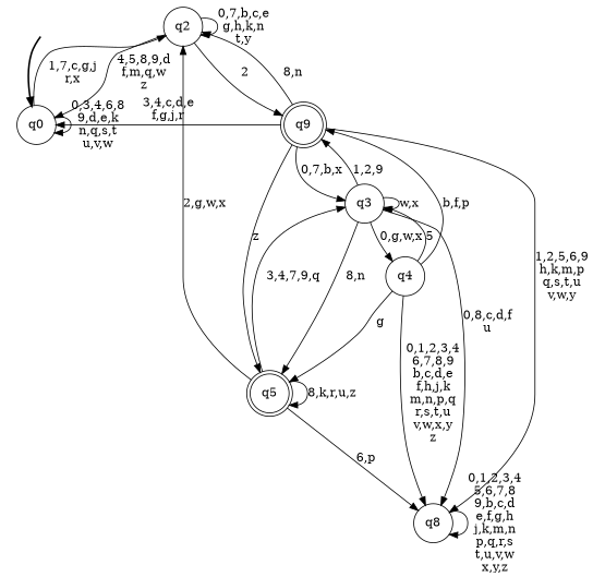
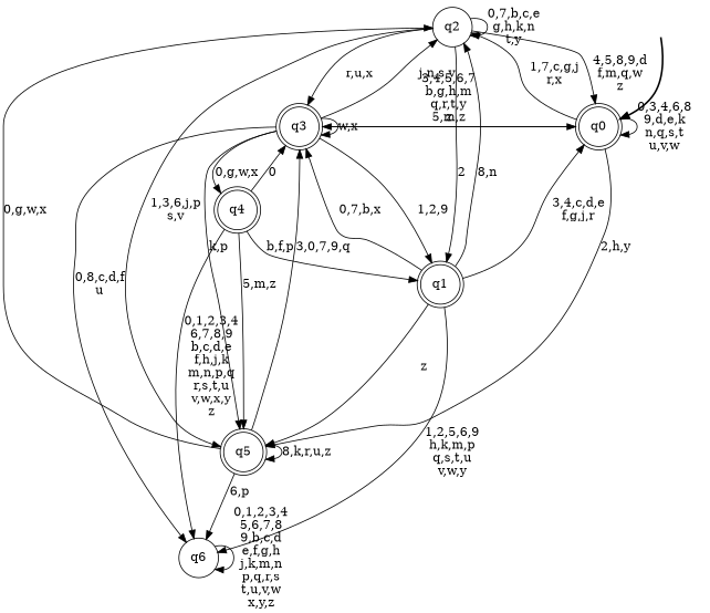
  digraph {
    rankdir=TB
    node [shape=circle style=filled color=black fillcolor=white]
    __start0 [height=0 shape=none style=invis width=0 color="" fillcolor=""]
-   n2 [label=q0 style="rounded,filled"]
+   n2 [label=q0 shape=doublecircle style="rounded,filled"]
    n3 [label=q2 style="rounded,filled"]
-   n4 [label=q3]
+   n4 [label=q3 shape=doublecircle]
    n5 [label=q5 shape=doublecircle]
-   n6 [label=q9 shape=doublecircle style="rounded,filled"]
-   n7 [label=q8]
-   n8 [label=q4]
+   n6 [label=q1 shape=doublecircle style="rounded,filled"]
+   n7 [label=q6]
+   n8 [label=q4 shape=doublecircle]
    subgraph cluster_1 {
      nodesep=0.15
      ranksep=0.15
      style=invis
      __start0
      n2
    }
    __start0 -> n2 [penwidth=2]
    n2 -> n2 [label="0,3,4,6,8\n9,d,e,k\nn,q,s,t\nu,v,w"]
    n2 -> n3 [label="1,7,c,g,j\nr,x"]
+   n2 -> n4 [label="5,m,z"]
+   n2 -> n5 [label="2,h,y"]
    n3 -> n2 [label="4,5,8,9,d\nf,m,q,w\nz"]
    n3 -> n3 [label="0,7,b,c,e\ng,h,k,n\nt,y"]
+   n3 -> n4 [label="r,u,x"]
+   n3 -> n5 [label="1,3,6,j,p\ns,v"]
    n3 -> n6 [label=2]
+   n4 -> n2 [label="3,4,5,6,7\nb,g,h,m\nq,r,t,y\nz"]
+   n4 -> n3 [label="j,n,s,v"]
    n4 -> n4 [label="w,x"]
-   n4 -> n5 [label="8,n"]
+   n4 -> n5 [label="k,p"]
    n4 -> n6 [label="1,2,9"]
    n4 -> n7 [label="0,8,c,d,f\nu"]
    n4 -> n8 [label="0,g,w,x"]
-   n5 -> n3 [label="2,g,w,x"]
-   n5 -> n4 [label="3,4,7,9,q"]
+   n5 -> n3 [label="0,g,w,x"]
+   n5 -> n4 [label="3,0,7,9,q"]
    n5 -> n5 [label="8,k,r,u,z"]
    n5 -> n7 [label="6,p"]
    n6 -> n2 [label="3,4,c,d,e\nf,g,j,r"]
    n6 -> n3 [label="8,n"]
    n6 -> n4 [label="0,7,b,x"]
    n6 -> n5 [label=z]
    n6 -> n7 [label="1,2,5,6,9\nh,k,m,p\nq,s,t,u\nv,w,y"]
    n7 -> n7 [label="0,1,2,3,4\n5,6,7,8\n9,b,c,d\ne,f,g,h\nj,k,m,n\np,q,r,s\nt,u,v,w\nx,y,z"]
-   n8 -> n4 [label=5]
-   n8 -> n5 [label=g]
+   n8 -> n4 [label=0]
+   n8 -> n5 [label="5,m,z"]
    n8 -> n6 [label="b,f,p"]
    n8 -> n7 [label="0,1,2,3,4\n6,7,8,9\nb,c,d,e\nf,h,j,k\nm,n,p,q\nr,s,t,u\nv,w,x,y\nz"]
  }
